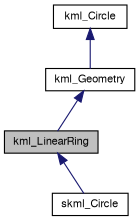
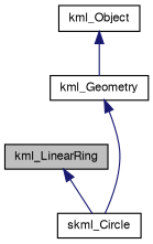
  digraph {
    node [color=black fontname=FreeSans fontsize=10 shape=record]
    edge [color=midnightblue dir=back fontname=FreeSans fontsize=10 labelfontname=FreeSans labelfontsize=10 style=solid]
    n1 [fillcolor=grey75 fontcolor=black height=0.2 label=kml_LinearRing style=filled width=0.4]
    n2 [height=0.2 label=skml_Circle width=0.4]
    n3 [height=0.2 label=kml_Geometry width=0.4]
-   n4 [height=0.2 label=kml_Circle width=0.4]
+   n4 [height=0.2 label=kml_Object width=0.4]
    n1 -> n2
-   n3 -> n1
+   n3 -> n2
    n4 -> n3
  }
